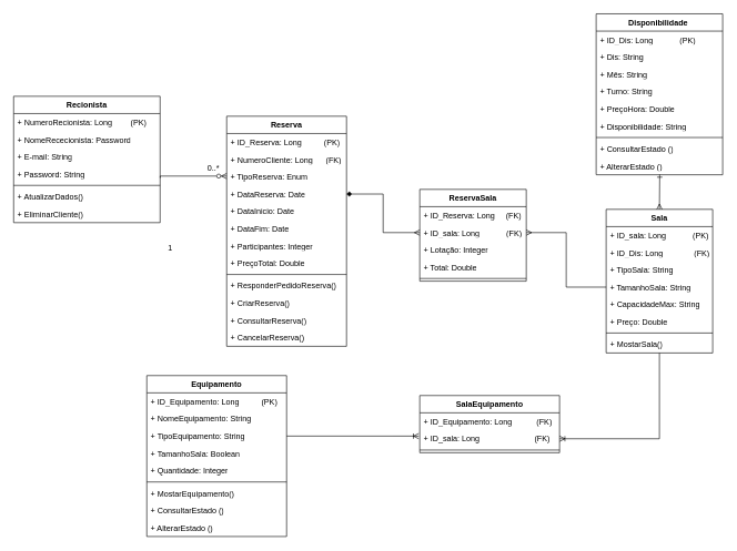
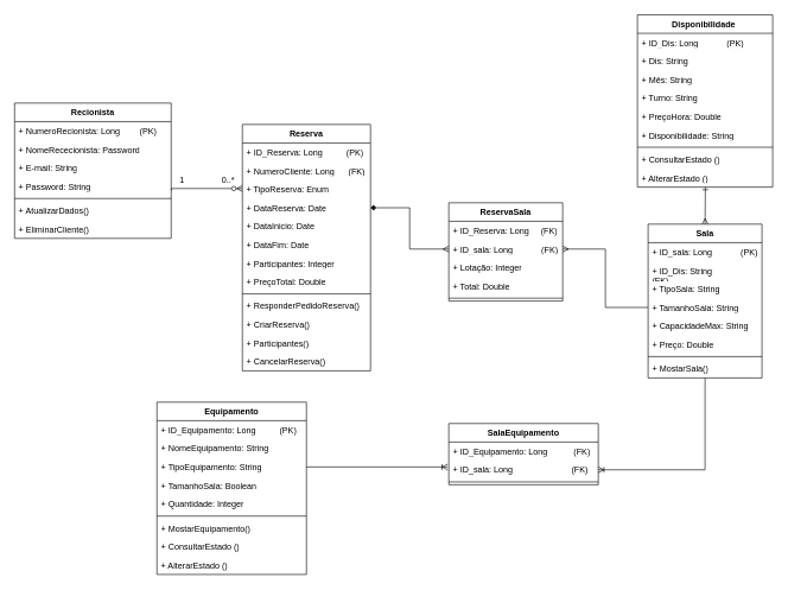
  <mxCell id="0" />
  <mxCell id="1" parent="0" />
  <mxCell id="2" value="Recionista" style="swimlane;fontStyle=1;align=center;verticalAlign=top;childLayout=stackLayout;horizontal=1;startSize=26;horizontalStack=0;resizeParent=1;resizeParentMax=0;resizeLast=0;collapsible=1;marginBottom=0;whiteSpace=wrap;html=1;" parent="1" vertex="1"><mxGeometry x="20" y="144" width="220" height="190" as="geometry"><mxRectangle x="140" y="60" width="80" height="30" as="alternateBounds" /></mxGeometry></mxCell>
  <mxCell id="3" value="+ NumeroRecionista: Long&lt;span style=&quot;white-space: pre;&quot;&gt;&#09;&lt;/span&gt;&amp;nbsp; &amp;nbsp;(PK)" style="text;strokeColor=none;fillColor=none;align=left;verticalAlign=top;spacingLeft=4;spacingRight=4;overflow=hidden;rotatable=0;points=[[0,0.5],[1,0.5]];portConstraint=eastwest;whiteSpace=wrap;html=1;" parent="2" vertex="1"><mxGeometry y="26" width="220" height="26" as="geometry" /></mxCell>
  <mxCell id="4" value="+ NomeRececionista: Password" style="text;strokeColor=none;fillColor=none;align=left;verticalAlign=top;spacingLeft=4;spacingRight=4;overflow=hidden;rotatable=0;points=[[0,0.5],[1,0.5]];portConstraint=eastwest;whiteSpace=wrap;html=1;" parent="2" vertex="1"><mxGeometry y="52" width="220" height="26" as="geometry" /></mxCell>
  <mxCell id="5" value="+ E-mail: String" style="text;strokeColor=none;fillColor=none;align=left;verticalAlign=top;spacingLeft=4;spacingRight=4;overflow=hidden;rotatable=0;points=[[0,0.5],[1,0.5]];portConstraint=eastwest;whiteSpace=wrap;html=1;" parent="2" vertex="1"><mxGeometry y="78" width="220" height="26" as="geometry" /></mxCell>
  <mxCell id="6" value="+ Password: String" style="text;strokeColor=none;fillColor=none;align=left;verticalAlign=top;spacingLeft=4;spacingRight=4;overflow=hidden;rotatable=0;points=[[0,0.5],[1,0.5]];portConstraint=eastwest;whiteSpace=wrap;html=1;" parent="2" vertex="1"><mxGeometry y="104" width="220" height="26" as="geometry" /></mxCell>
  <mxCell id="7" value="" style="line;strokeWidth=1;fillColor=none;align=left;verticalAlign=middle;spacingTop=-1;spacingLeft=3;spacingRight=3;rotatable=0;labelPosition=right;points=[];portConstraint=eastwest;strokeColor=inherit;" parent="2" vertex="1"><mxGeometry y="130" width="220" height="8" as="geometry" /></mxCell>
  <mxCell id="8" value="+ AtualizarDados()" style="text;strokeColor=none;fillColor=none;align=left;verticalAlign=top;spacingLeft=4;spacingRight=4;overflow=hidden;rotatable=0;points=[[0,0.5],[1,0.5]];portConstraint=eastwest;whiteSpace=wrap;html=1;" parent="2" vertex="1"><mxGeometry y="138" width="220" height="26" as="geometry" /></mxCell>
  <mxCell id="9" value="+ EliminarCliente()" style="text;strokeColor=none;fillColor=none;align=left;verticalAlign=top;spacingLeft=4;spacingRight=4;overflow=hidden;rotatable=0;points=[[0,0.5],[1,0.5]];portConstraint=eastwest;whiteSpace=wrap;html=1;" parent="2" vertex="1"><mxGeometry y="164" width="220" height="26" as="geometry" /></mxCell>
  <mxCell id="10" style="edgeStyle=orthogonalEdgeStyle;rounded=0;orthogonalLoop=1;jettySize=auto;html=1;exitX=0.5;exitY=1;exitDx=0;exitDy=0;entryX=1;entryY=0.5;entryDx=0;entryDy=0;endArrow=ERoneToMany;endFill=0;" parent="1" source="11" target="54" edge="1"><mxGeometry relative="1" as="geometry" /></mxCell>
  <mxCell id="11" value="Sala" style="swimlane;fontStyle=1;align=center;verticalAlign=top;childLayout=stackLayout;horizontal=1;startSize=26;horizontalStack=0;resizeParent=1;resizeParentMax=0;resizeLast=0;collapsible=1;marginBottom=0;whiteSpace=wrap;html=1;" parent="1" vertex="1"><mxGeometry x="910" y="314" width="160" height="216" as="geometry" /></mxCell>
  <mxCell id="12" value="+ ID_sala: Long&amp;nbsp; &amp;nbsp; &amp;nbsp; &amp;nbsp; &amp;nbsp; &amp;nbsp; (PK)" style="text;strokeColor=none;fillColor=none;align=left;verticalAlign=top;spacingLeft=4;spacingRight=4;overflow=hidden;rotatable=0;points=[[0,0.5],[1,0.5]];portConstraint=eastwest;whiteSpace=wrap;html=1;" parent="11" vertex="1"><mxGeometry y="26" width="160" height="26" as="geometry" /></mxCell>
- <mxCell id="13" value="+ ID_Dis: Long&amp;nbsp; &amp;nbsp; &amp;nbsp; &amp;nbsp; &amp;nbsp; &amp;nbsp; &amp;nbsp; (FK)" style="text;strokeColor=none;fillColor=none;align=left;verticalAlign=top;spacingLeft=4;spacingRight=4;overflow=hidden;rotatable=0;points=[[0,0.5],[1,0.5]];portConstraint=eastwest;whiteSpace=wrap;html=1;" parent="11" vertex="1"><mxGeometry y="52" width="160" height="26" as="geometry" /></mxCell>
+ <mxCell id="13" value="+ ID_Dis: String&amp;nbsp; &amp;nbsp; &amp;nbsp; &amp;nbsp; &amp;nbsp; &amp;nbsp; &amp;nbsp; (FK)" style="text;strokeColor=none;fillColor=none;align=left;verticalAlign=top;spacingLeft=4;spacingRight=4;overflow=hidden;rotatable=0;points=[[0,0.5],[1,0.5]];portConstraint=eastwest;whiteSpace=wrap;html=1;" parent="11" vertex="1"><mxGeometry y="52" width="160" height="26" as="geometry" /></mxCell>
  <mxCell id="14" value="+ TipoSala: String" style="text;strokeColor=none;fillColor=none;align=left;verticalAlign=top;spacingLeft=4;spacingRight=4;overflow=hidden;rotatable=0;points=[[0,0.5],[1,0.5]];portConstraint=eastwest;whiteSpace=wrap;html=1;" parent="11" vertex="1"><mxGeometry y="78" width="160" height="26" as="geometry" /></mxCell>
  <mxCell id="15" value="+ TamanhoSala: String" style="text;strokeColor=none;fillColor=none;align=left;verticalAlign=top;spacingLeft=4;spacingRight=4;overflow=hidden;rotatable=0;points=[[0,0.5],[1,0.5]];portConstraint=eastwest;whiteSpace=wrap;html=1;" parent="11" vertex="1"><mxGeometry y="104" width="160" height="26" as="geometry" /></mxCell>
  <mxCell id="16" value="+ CapacidadeMax: String" style="text;strokeColor=none;fillColor=none;align=left;verticalAlign=top;spacingLeft=4;spacingRight=4;overflow=hidden;rotatable=0;points=[[0,0.5],[1,0.5]];portConstraint=eastwest;whiteSpace=wrap;html=1;" parent="11" vertex="1"><mxGeometry y="130" width="160" height="26" as="geometry" /></mxCell>
  <mxCell id="17" value="+ Preço: Double" style="text;strokeColor=none;fillColor=none;align=left;verticalAlign=top;spacingLeft=4;spacingRight=4;overflow=hidden;rotatable=0;points=[[0,0.5],[1,0.5]];portConstraint=eastwest;whiteSpace=wrap;html=1;" parent="11" vertex="1"><mxGeometry y="156" width="160" height="26" as="geometry" /></mxCell>
  <mxCell id="18" value="" style="line;strokeWidth=1;fillColor=none;align=left;verticalAlign=middle;spacingTop=-1;spacingLeft=3;spacingRight=3;rotatable=0;labelPosition=right;points=[];portConstraint=eastwest;strokeColor=inherit;" parent="11" vertex="1"><mxGeometry y="182" width="160" height="8" as="geometry" /></mxCell>
  <mxCell id="19" value="+ MostarSala()" style="text;strokeColor=none;fillColor=none;align=left;verticalAlign=top;spacingLeft=4;spacingRight=4;overflow=hidden;rotatable=0;points=[[0,0.5],[1,0.5]];portConstraint=eastwest;whiteSpace=wrap;html=1;" parent="11" vertex="1"><mxGeometry y="190" width="160" height="26" as="geometry" /></mxCell>
  <mxCell id="20" value="Reserva" style="swimlane;fontStyle=1;align=center;verticalAlign=top;childLayout=stackLayout;horizontal=1;startSize=26;horizontalStack=0;resizeParent=1;resizeParentMax=0;resizeLast=0;collapsible=1;marginBottom=0;whiteSpace=wrap;html=1;" parent="1" vertex="1"><mxGeometry x="340" y="174" width="180" height="346" as="geometry" /></mxCell>
  <mxCell id="21" value="+ ID_Reserva: Long&amp;nbsp; &amp;nbsp; &amp;nbsp; &amp;nbsp; &amp;nbsp; (PK)" style="text;strokeColor=none;fillColor=none;align=left;verticalAlign=top;spacingLeft=4;spacingRight=4;overflow=hidden;rotatable=0;points=[[0,0.5],[1,0.5]];portConstraint=eastwest;whiteSpace=wrap;html=1;" parent="20" vertex="1"><mxGeometry y="26" width="180" height="26" as="geometry" /></mxCell>
  <mxCell id="22" value="+ NumeroCliente: Long&lt;span style=&quot;white-space: pre;&quot;&gt;&#09;&lt;/span&gt;&amp;nbsp; &amp;nbsp;(FK)" style="text;strokeColor=none;fillColor=none;align=left;verticalAlign=top;spacingLeft=4;spacingRight=4;overflow=hidden;rotatable=0;points=[[0,0.5],[1,0.5]];portConstraint=eastwest;whiteSpace=wrap;html=1;" parent="20" vertex="1"><mxGeometry y="52" width="180" height="26" as="geometry" /></mxCell>
  <mxCell id="23" value="+ TipoReserva: Enum" style="text;strokeColor=none;fillColor=none;align=left;verticalAlign=top;spacingLeft=4;spacingRight=4;overflow=hidden;rotatable=0;points=[[0,0.5],[1,0.5]];portConstraint=eastwest;whiteSpace=wrap;html=1;" parent="20" vertex="1"><mxGeometry y="78" width="180" height="26" as="geometry" /></mxCell>
  <mxCell id="24" value="+ DataReserva: Date" style="text;strokeColor=none;fillColor=none;align=left;verticalAlign=top;spacingLeft=4;spacingRight=4;overflow=hidden;rotatable=0;points=[[0,0.5],[1,0.5]];portConstraint=eastwest;whiteSpace=wrap;html=1;" parent="20" vertex="1"><mxGeometry y="104" width="180" height="26" as="geometry" /></mxCell>
  <mxCell id="25" value="+ DataInicio: Date" style="text;strokeColor=none;fillColor=none;align=left;verticalAlign=top;spacingLeft=4;spacingRight=4;overflow=hidden;rotatable=0;points=[[0,0.5],[1,0.5]];portConstraint=eastwest;whiteSpace=wrap;html=1;" parent="20" vertex="1"><mxGeometry y="130" width="180" height="26" as="geometry" /></mxCell>
  <mxCell id="26" value="+ DataFim: Date" style="text;strokeColor=none;fillColor=none;align=left;verticalAlign=top;spacingLeft=4;spacingRight=4;overflow=hidden;rotatable=0;points=[[0,0.5],[1,0.5]];portConstraint=eastwest;whiteSpace=wrap;html=1;" parent="20" vertex="1"><mxGeometry y="156" width="180" height="26" as="geometry" /></mxCell>
  <mxCell id="27" value="+ Participantes: Integer" style="text;strokeColor=none;fillColor=none;align=left;verticalAlign=top;spacingLeft=4;spacingRight=4;overflow=hidden;rotatable=0;points=[[0,0.5],[1,0.5]];portConstraint=eastwest;whiteSpace=wrap;html=1;" parent="20" vertex="1"><mxGeometry y="182" width="180" height="26" as="geometry" /></mxCell>
  <mxCell id="28" value="+ PreçoTotal: Double" style="text;strokeColor=none;fillColor=none;align=left;verticalAlign=top;spacingLeft=4;spacingRight=4;overflow=hidden;rotatable=0;points=[[0,0.5],[1,0.5]];portConstraint=eastwest;whiteSpace=wrap;html=1;" parent="20" vertex="1"><mxGeometry y="208" width="180" height="26" as="geometry" /></mxCell>
  <mxCell id="29" value="" style="line;strokeWidth=1;fillColor=none;align=left;verticalAlign=middle;spacingTop=-1;spacingLeft=3;spacingRight=3;rotatable=0;labelPosition=right;points=[];portConstraint=eastwest;strokeColor=inherit;" parent="20" vertex="1"><mxGeometry y="234" width="180" height="8" as="geometry" /></mxCell>
  <mxCell id="30" value="+ ResponderPedidoReserva()" style="text;strokeColor=none;fillColor=none;align=left;verticalAlign=top;spacingLeft=4;spacingRight=4;overflow=hidden;rotatable=0;points=[[0,0.5],[1,0.5]];portConstraint=eastwest;whiteSpace=wrap;html=1;" parent="20" vertex="1"><mxGeometry y="242" width="180" height="26" as="geometry" /></mxCell>
  <mxCell id="31" value="+ CriarReserva()" style="text;strokeColor=none;fillColor=none;align=left;verticalAlign=top;spacingLeft=4;spacingRight=4;overflow=hidden;rotatable=0;points=[[0,0.5],[1,0.5]];portConstraint=eastwest;whiteSpace=wrap;html=1;" parent="20" vertex="1"><mxGeometry y="268" width="180" height="26" as="geometry" /></mxCell>
- <mxCell id="32" value="+ ConsultarReserva()" style="text;strokeColor=none;fillColor=none;align=left;verticalAlign=top;spacingLeft=4;spacingRight=4;overflow=hidden;rotatable=0;points=[[0,0.5],[1,0.5]];portConstraint=eastwest;whiteSpace=wrap;html=1;" parent="20" vertex="1"><mxGeometry y="294" width="180" height="26" as="geometry" /></mxCell>
+ <mxCell id="32" value="+ Participantes()" style="text;strokeColor=none;fillColor=none;align=left;verticalAlign=top;spacingLeft=4;spacingRight=4;overflow=hidden;rotatable=0;points=[[0,0.5],[1,0.5]];portConstraint=eastwest;whiteSpace=wrap;html=1;" parent="20" vertex="1"><mxGeometry y="294" width="180" height="26" as="geometry" /></mxCell>
  <mxCell id="33" value="+ CancelarReserva()" style="text;strokeColor=none;fillColor=none;align=left;verticalAlign=top;spacingLeft=4;spacingRight=4;overflow=hidden;rotatable=0;points=[[0,0.5],[1,0.5]];portConstraint=eastwest;whiteSpace=wrap;html=1;" parent="20" vertex="1"><mxGeometry y="320" width="180" height="26" as="geometry" /></mxCell>
  <mxCell id="34" value="Equipamento" style="swimlane;fontStyle=1;align=center;verticalAlign=top;childLayout=stackLayout;horizontal=1;startSize=26;horizontalStack=0;resizeParent=1;resizeParentMax=0;resizeLast=0;collapsible=1;marginBottom=0;whiteSpace=wrap;html=1;" parent="1" vertex="1"><mxGeometry x="220" y="564" width="210" height="242" as="geometry" /></mxCell>
  <mxCell id="35" value="+ ID_Equipamento: Long&amp;nbsp; &amp;nbsp; &amp;nbsp; &amp;nbsp; &amp;nbsp; (PK)&amp;nbsp;&amp;nbsp;" style="text;strokeColor=none;fillColor=none;align=left;verticalAlign=top;spacingLeft=4;spacingRight=4;overflow=hidden;rotatable=0;points=[[0,0.5],[1,0.5]];portConstraint=eastwest;whiteSpace=wrap;html=1;" parent="34" vertex="1"><mxGeometry y="26" width="210" height="26" as="geometry" /></mxCell>
  <mxCell id="36" value="+ NomeEquipamento: String" style="text;strokeColor=none;fillColor=none;align=left;verticalAlign=top;spacingLeft=4;spacingRight=4;overflow=hidden;rotatable=0;points=[[0,0.5],[1,0.5]];portConstraint=eastwest;whiteSpace=wrap;html=1;" parent="34" vertex="1"><mxGeometry y="52" width="210" height="26" as="geometry" /></mxCell>
  <mxCell id="37" value="+ TipoEquipamento: String" style="text;strokeColor=none;fillColor=none;align=left;verticalAlign=top;spacingLeft=4;spacingRight=4;overflow=hidden;rotatable=0;points=[[0,0.5],[1,0.5]];portConstraint=eastwest;whiteSpace=wrap;html=1;" parent="34" vertex="1"><mxGeometry y="78" width="210" height="26" as="geometry" /></mxCell>
  <mxCell id="38" value="+ TamanhoSala: Boolean" style="text;strokeColor=none;fillColor=none;align=left;verticalAlign=top;spacingLeft=4;spacingRight=4;overflow=hidden;rotatable=0;points=[[0,0.5],[1,0.5]];portConstraint=eastwest;whiteSpace=wrap;html=1;" parent="34" vertex="1"><mxGeometry y="104" width="210" height="26" as="geometry" /></mxCell>
  <mxCell id="39" value="+ Quantidade: Integer" style="text;strokeColor=none;fillColor=none;align=left;verticalAlign=top;spacingLeft=4;spacingRight=4;overflow=hidden;rotatable=0;points=[[0,0.5],[1,0.5]];portConstraint=eastwest;whiteSpace=wrap;html=1;" parent="34" vertex="1"><mxGeometry y="130" width="210" height="26" as="geometry" /></mxCell>
  <mxCell id="40" value="" style="line;strokeWidth=1;fillColor=none;align=left;verticalAlign=middle;spacingTop=-1;spacingLeft=3;spacingRight=3;rotatable=0;labelPosition=right;points=[];portConstraint=eastwest;strokeColor=inherit;" parent="34" vertex="1"><mxGeometry y="156" width="210" height="8" as="geometry" /></mxCell>
  <mxCell id="41" value="+ MostarEquipamento()" style="text;strokeColor=none;fillColor=none;align=left;verticalAlign=top;spacingLeft=4;spacingRight=4;overflow=hidden;rotatable=0;points=[[0,0.5],[1,0.5]];portConstraint=eastwest;whiteSpace=wrap;html=1;" parent="34" vertex="1"><mxGeometry y="164" width="210" height="26" as="geometry" /></mxCell>
  <mxCell id="42" value="+ ConsultarEstado ()" style="text;strokeColor=none;fillColor=none;align=left;verticalAlign=top;spacingLeft=4;spacingRight=4;overflow=hidden;rotatable=0;points=[[0,0.5],[1,0.5]];portConstraint=eastwest;whiteSpace=wrap;html=1;" parent="34" vertex="1"><mxGeometry y="190" width="210" height="26" as="geometry" /></mxCell>
  <mxCell id="43" value="+ AlterarEstado ()" style="text;strokeColor=none;fillColor=none;align=left;verticalAlign=top;spacingLeft=4;spacingRight=4;overflow=hidden;rotatable=0;points=[[0,0.5],[1,0.5]];portConstraint=eastwest;whiteSpace=wrap;html=1;" parent="34" vertex="1"><mxGeometry y="216" width="210" height="26" as="geometry" /></mxCell>
- <mxCell id="44" value="1" style="text;html=1;align=center;verticalAlign=middle;resizable=0;points=[];autosize=1;strokeColor=none;fillColor=none;" parent="1" vertex="1"><mxGeometry x="240" y="357" width="30" height="30" as="geometry" /></mxCell>
+ <mxCell id="44" value="1" style="text;html=1;align=center;verticalAlign=middle;resizable=0;points=[];autosize=1;strokeColor=none;fillColor=none;" parent="1" vertex="1"><mxGeometry x="240" y="237" width="30" height="30" as="geometry" /></mxCell>
  <mxCell id="45" value="0..*" style="text;html=1;align=center;verticalAlign=middle;resizable=0;points=[];autosize=1;strokeColor=none;fillColor=none;" parent="1" vertex="1"><mxGeometry x="300" y="237" width="40" height="30" as="geometry" /></mxCell>
  <mxCell id="46" value="ReservaSala" style="swimlane;fontStyle=1;align=center;verticalAlign=top;childLayout=stackLayout;horizontal=1;startSize=26;horizontalStack=0;resizeParent=1;resizeParentMax=0;resizeLast=0;collapsible=1;marginBottom=0;whiteSpace=wrap;html=1;" parent="1" vertex="1"><mxGeometry x="630" y="284" width="160" height="138" as="geometry" /></mxCell>
  <mxCell id="47" value="+ ID_Reserva: Long&amp;nbsp; &amp;nbsp; &amp;nbsp;(FK)" style="text;strokeColor=none;fillColor=none;align=left;verticalAlign=top;spacingLeft=4;spacingRight=4;overflow=hidden;rotatable=0;points=[[0,0.5],[1,0.5]];portConstraint=eastwest;whiteSpace=wrap;html=1;" parent="46" vertex="1"><mxGeometry y="26" width="160" height="26" as="geometry" /></mxCell>
  <mxCell id="48" value="+ ID_sala: Long&amp;nbsp; &amp;nbsp; &amp;nbsp; &amp;nbsp; &amp;nbsp; &amp;nbsp; (FK)" style="text;strokeColor=none;fillColor=none;align=left;verticalAlign=top;spacingLeft=4;spacingRight=4;overflow=hidden;rotatable=0;points=[[0,0.5],[1,0.5]];portConstraint=eastwest;whiteSpace=wrap;html=1;" parent="46" vertex="1"><mxGeometry y="52" width="160" height="26" as="geometry" /></mxCell>
  <mxCell id="49" value="+ Lotação: Integer" style="text;strokeColor=none;fillColor=none;align=left;verticalAlign=top;spacingLeft=4;spacingRight=4;overflow=hidden;rotatable=0;points=[[0,0.5],[1,0.5]];portConstraint=eastwest;whiteSpace=wrap;html=1;" parent="46" vertex="1"><mxGeometry y="78" width="160" height="26" as="geometry" /></mxCell>
  <mxCell id="50" value="+ Total: Double" style="text;strokeColor=none;fillColor=none;align=left;verticalAlign=top;spacingLeft=4;spacingRight=4;overflow=hidden;rotatable=0;points=[[0,0.5],[1,0.5]];portConstraint=eastwest;whiteSpace=wrap;html=1;" parent="46" vertex="1"><mxGeometry y="104" width="160" height="26" as="geometry" /></mxCell>
  <mxCell id="51" value="" style="line;strokeWidth=1;fillColor=none;align=left;verticalAlign=middle;spacingTop=-1;spacingLeft=3;spacingRight=3;rotatable=0;labelPosition=right;points=[];portConstraint=eastwest;strokeColor=inherit;" parent="46" vertex="1"><mxGeometry y="130" width="160" height="8" as="geometry" /></mxCell>
  <mxCell id="52" value="SalaEquipamento" style="swimlane;fontStyle=1;align=center;verticalAlign=top;childLayout=stackLayout;horizontal=1;startSize=26;horizontalStack=0;resizeParent=1;resizeParentMax=0;resizeLast=0;collapsible=1;marginBottom=0;whiteSpace=wrap;html=1;" parent="1" vertex="1"><mxGeometry x="630" y="594" width="210" height="86" as="geometry" /></mxCell>
  <mxCell id="53" value="+ ID_Equipamento: Long&amp;nbsp; &amp;nbsp; &amp;nbsp; &amp;nbsp; &amp;nbsp; &amp;nbsp;(FK)&amp;nbsp;&amp;nbsp;" style="text;strokeColor=none;fillColor=none;align=left;verticalAlign=top;spacingLeft=4;spacingRight=4;overflow=hidden;rotatable=0;points=[[0,0.5],[1,0.5]];portConstraint=eastwest;whiteSpace=wrap;html=1;" parent="52" vertex="1"><mxGeometry y="26" width="210" height="26" as="geometry" /></mxCell>
  <mxCell id="54" value="+ ID_sala: Long&amp;nbsp; &amp;nbsp; &amp;nbsp; &amp;nbsp;&amp;nbsp;&lt;span style=&quot;white-space: pre;&quot;&gt;&#09;&lt;/span&gt;&amp;nbsp; &amp;nbsp; &amp;nbsp; &amp;nbsp;&amp;nbsp; &amp;nbsp;(FK)" style="text;strokeColor=none;fillColor=none;align=left;verticalAlign=top;spacingLeft=4;spacingRight=4;overflow=hidden;rotatable=0;points=[[0,0.5],[1,0.5]];portConstraint=eastwest;whiteSpace=wrap;html=1;" parent="52" vertex="1"><mxGeometry y="52" width="210" height="26" as="geometry" /></mxCell>
  <mxCell id="55" value="" style="line;strokeWidth=1;fillColor=none;align=left;verticalAlign=middle;spacingTop=-1;spacingLeft=3;spacingRight=3;rotatable=0;labelPosition=right;points=[];portConstraint=eastwest;strokeColor=inherit;" parent="52" vertex="1"><mxGeometry y="78" width="210" height="8" as="geometry" /></mxCell>
  <mxCell id="56" style="edgeStyle=orthogonalEdgeStyle;rounded=0;orthogonalLoop=1;jettySize=auto;html=1;entryX=0.5;entryY=0;entryDx=0;entryDy=0;startArrow=ERone;startFill=0;endArrow=ERmany;endFill=0;exitX=0.502;exitY=0.987;exitDx=0;exitDy=0;exitPerimeter=0;" parent="1" source="66" target="11" edge="1"><mxGeometry relative="1" as="geometry"><mxPoint x="990.19" y="247.196" as="sourcePoint" /><Array as="points"><mxPoint x="990" y="264" /></Array></mxGeometry></mxCell>
  <mxCell id="57" value="Disponibilidade&amp;nbsp;" style="swimlane;fontStyle=1;align=center;verticalAlign=top;childLayout=stackLayout;horizontal=1;startSize=26;horizontalStack=0;resizeParent=1;resizeParentMax=0;resizeLast=0;collapsible=1;marginBottom=0;whiteSpace=wrap;html=1;" parent="1" vertex="1"><mxGeometry x="895" y="20" width="190" height="242" as="geometry" /></mxCell>
  <mxCell id="58" value="+ ID_Dis: Long&amp;nbsp; &amp;nbsp; &amp;nbsp; &amp;nbsp; &amp;nbsp; &amp;nbsp; (PK)" style="text;strokeColor=none;fillColor=none;align=left;verticalAlign=top;spacingLeft=4;spacingRight=4;overflow=hidden;rotatable=0;points=[[0,0.5],[1,0.5]];portConstraint=eastwest;whiteSpace=wrap;html=1;" parent="57" vertex="1"><mxGeometry y="26" width="190" height="26" as="geometry" /></mxCell>
  <mxCell id="59" value="+ Dis: String" style="text;strokeColor=none;fillColor=none;align=left;verticalAlign=top;spacingLeft=4;spacingRight=4;overflow=hidden;rotatable=0;points=[[0,0.5],[1,0.5]];portConstraint=eastwest;whiteSpace=wrap;html=1;" parent="57" vertex="1"><mxGeometry y="52" width="190" height="26" as="geometry" /></mxCell>
  <mxCell id="60" value="+ Mês: String" style="text;strokeColor=none;fillColor=none;align=left;verticalAlign=top;spacingLeft=4;spacingRight=4;overflow=hidden;rotatable=0;points=[[0,0.5],[1,0.5]];portConstraint=eastwest;whiteSpace=wrap;html=1;" parent="57" vertex="1"><mxGeometry y="78" width="190" height="26" as="geometry" /></mxCell>
  <mxCell id="61" value="+ Turno: String" style="text;strokeColor=none;fillColor=none;align=left;verticalAlign=top;spacingLeft=4;spacingRight=4;overflow=hidden;rotatable=0;points=[[0,0.5],[1,0.5]];portConstraint=eastwest;whiteSpace=wrap;html=1;" parent="57" vertex="1"><mxGeometry y="104" width="190" height="26" as="geometry" /></mxCell>
  <mxCell id="62" value="+ PreçoHora: Double" style="text;strokeColor=none;fillColor=none;align=left;verticalAlign=top;spacingLeft=4;spacingRight=4;overflow=hidden;rotatable=0;points=[[0,0.5],[1,0.5]];portConstraint=eastwest;whiteSpace=wrap;html=1;" parent="57" vertex="1"><mxGeometry y="130" width="190" height="26" as="geometry" /></mxCell>
  <mxCell id="63" value="+ Disponibilidade: String" style="text;strokeColor=none;fillColor=none;align=left;verticalAlign=top;spacingLeft=4;spacingRight=4;overflow=hidden;rotatable=0;points=[[0,0.5],[1,0.5]];portConstraint=eastwest;whiteSpace=wrap;html=1;" parent="57" vertex="1"><mxGeometry y="156" width="190" height="26" as="geometry" /></mxCell>
  <mxCell id="64" value="" style="line;strokeWidth=1;fillColor=none;align=left;verticalAlign=middle;spacingTop=-1;spacingLeft=3;spacingRight=3;rotatable=0;labelPosition=right;points=[];portConstraint=eastwest;strokeColor=inherit;" parent="57" vertex="1"><mxGeometry y="182" width="190" height="8" as="geometry" /></mxCell>
  <mxCell id="65" value="+ ConsultarEstado ()" style="text;strokeColor=none;fillColor=none;align=left;verticalAlign=top;spacingLeft=4;spacingRight=4;overflow=hidden;rotatable=0;points=[[0,0.5],[1,0.5]];portConstraint=eastwest;whiteSpace=wrap;html=1;" parent="57" vertex="1"><mxGeometry y="190" width="190" height="26" as="geometry" /></mxCell>
  <mxCell id="66" value="+ AlterarEstado ()" style="text;strokeColor=none;fillColor=none;align=left;verticalAlign=top;spacingLeft=4;spacingRight=4;overflow=hidden;rotatable=0;points=[[0,0.5],[1,0.5]];portConstraint=eastwest;whiteSpace=wrap;html=1;" parent="57" vertex="1"><mxGeometry y="216" width="190" height="26" as="geometry" /></mxCell>
  <mxCell id="67" style="edgeStyle=orthogonalEdgeStyle;rounded=0;orthogonalLoop=1;jettySize=auto;html=1;entryX=0;entryY=0.5;entryDx=0;entryDy=0;endArrow=ERmany;endFill=0;startArrow=diamond;startFill=1;" parent="1" source="24" target="48" edge="1"><mxGeometry relative="1" as="geometry" /></mxCell>
  <mxCell id="68" style="edgeStyle=orthogonalEdgeStyle;rounded=0;orthogonalLoop=1;jettySize=auto;html=1;endArrow=ERmany;endFill=0;" parent="1" source="15" target="48" edge="1"><mxGeometry relative="1" as="geometry" /></mxCell>
  <mxCell id="69" style="edgeStyle=orthogonalEdgeStyle;rounded=0;orthogonalLoop=1;jettySize=auto;html=1;exitX=1;exitY=0.5;exitDx=0;exitDy=0;entryX=-0.007;entryY=0.347;entryDx=0;entryDy=0;entryPerimeter=0;endArrow=ERoneToMany;endFill=0;" parent="1" source="37" target="54" edge="1"><mxGeometry relative="1" as="geometry" /></mxCell>
  <mxCell id="70" style="edgeStyle=orthogonalEdgeStyle;rounded=0;orthogonalLoop=1;jettySize=auto;html=1;endArrow=ERzeroToMany;endFill=0;exitX=1.001;exitY=0.72;exitDx=0;exitDy=0;exitPerimeter=0;" parent="1" source="6" edge="1"><mxGeometry relative="1" as="geometry"><mxPoint x="340" y="264" as="targetPoint" /><Array as="points"><mxPoint x="240" y="264" /></Array></mxGeometry></mxCell>
